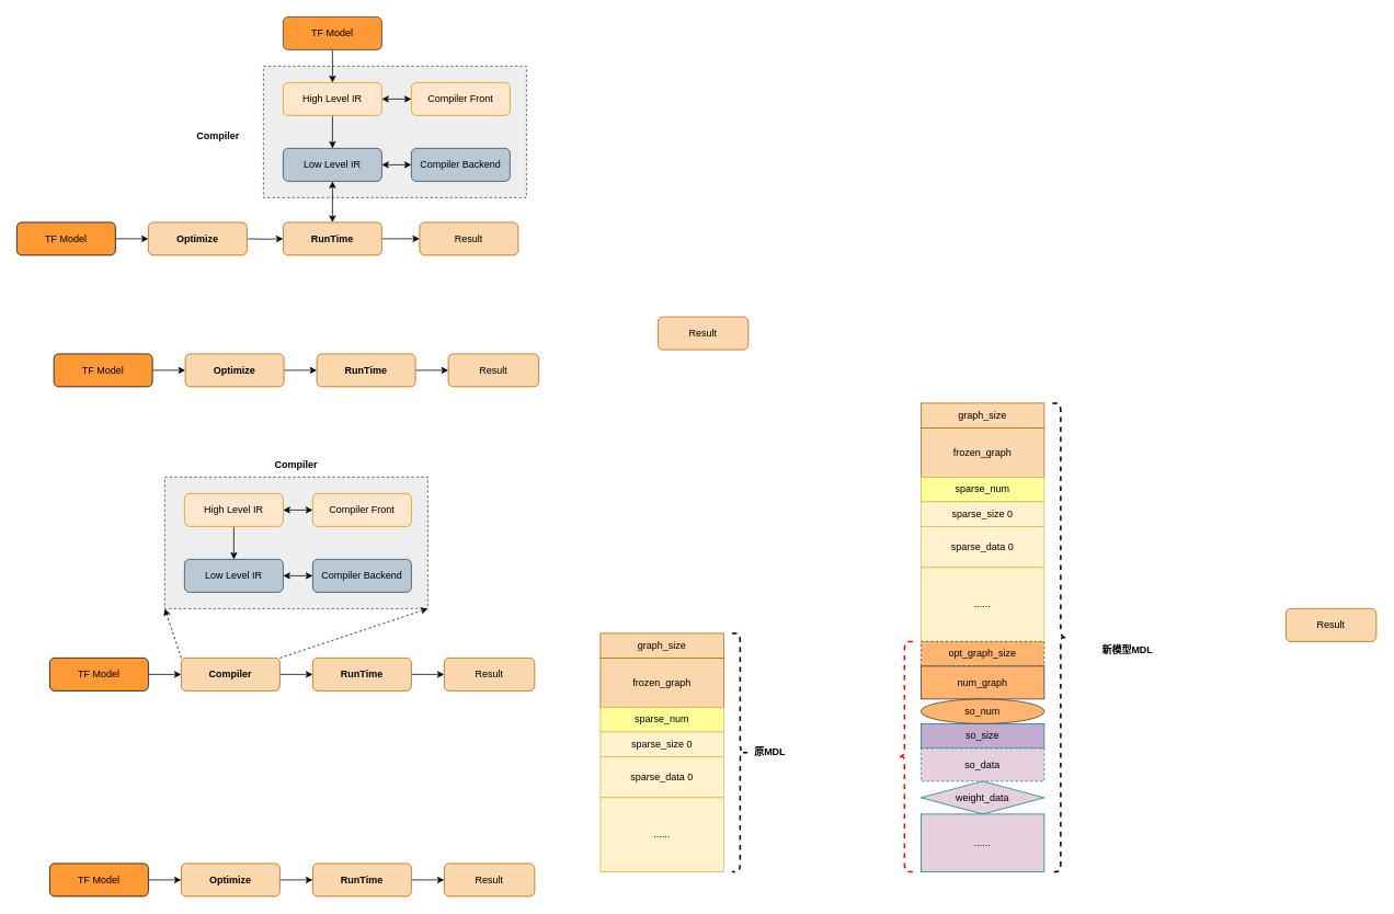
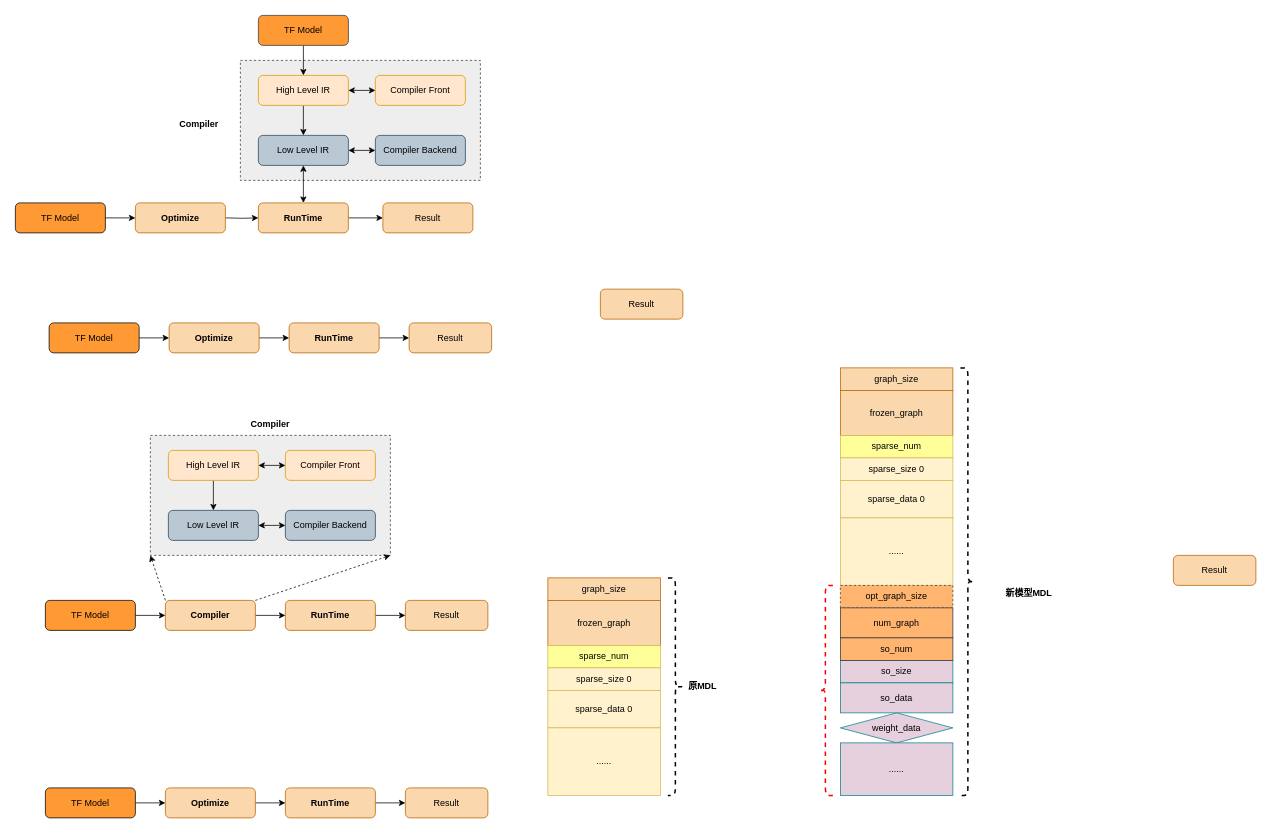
  <mxCell id="0" />
  <mxCell id="1" parent="0" />
  <mxCell id="2" value="" style="rounded=0;whiteSpace=wrap;html=1;fontSize=12;glass=0;strokeWidth=1;shadow=0;fillColor=#eeeeee;strokeColor=#36393d;dashed=1;" parent="1" vertex="1"><mxGeometry x="320" y="80" width="320" height="160" as="geometry" /></mxCell>
  <mxCell id="3" value="Compiler Front" style="rounded=1;whiteSpace=wrap;html=1;fontSize=12;glass=0;strokeWidth=1;shadow=0;fillColor=#ffe6cc;strokeColor=#d79b00;" parent="1" vertex="1"><mxGeometry x="500" y="100" width="120" height="40" as="geometry" /></mxCell>
  <mxCell id="4" style="edgeStyle=orthogonalEdgeStyle;rounded=0;orthogonalLoop=1;jettySize=auto;html=1;exitX=0.5;exitY=1;exitDx=0;exitDy=0;" parent="1" source="6" target="9" edge="1"><mxGeometry relative="1" as="geometry" /></mxCell>
  <mxCell id="5" style="edgeStyle=orthogonalEdgeStyle;rounded=0;orthogonalLoop=1;jettySize=auto;html=1;exitX=1;exitY=0.5;exitDx=0;exitDy=0;entryX=0;entryY=0.5;entryDx=0;entryDy=0;startArrow=classic;startFill=1;" parent="1" source="6" target="3" edge="1"><mxGeometry relative="1" as="geometry" /></mxCell>
  <mxCell id="6" value="High Level IR" style="rounded=1;whiteSpace=wrap;html=1;fontSize=12;glass=0;strokeWidth=1;shadow=0;fillColor=#ffe6cc;strokeColor=#d79b00;" parent="1" vertex="1"><mxGeometry x="344" y="100" width="120" height="40" as="geometry" /></mxCell>
  <mxCell id="7" style="edgeStyle=orthogonalEdgeStyle;rounded=0;orthogonalLoop=1;jettySize=auto;html=1;exitX=1;exitY=0.5;exitDx=0;exitDy=0;entryX=0;entryY=0.5;entryDx=0;entryDy=0;startArrow=classic;startFill=1;" parent="1" source="9" target="10" edge="1"><mxGeometry relative="1" as="geometry" /></mxCell>
  <mxCell id="8" style="edgeStyle=orthogonalEdgeStyle;rounded=0;orthogonalLoop=1;jettySize=auto;html=1;exitX=0.5;exitY=1;exitDx=0;exitDy=0;entryX=0.5;entryY=0;entryDx=0;entryDy=0;startArrow=classic;startFill=1;" parent="1" source="9" target="17" edge="1"><mxGeometry relative="1" as="geometry" /></mxCell>
  <mxCell id="9" value="Low Level IR" style="rounded=1;whiteSpace=wrap;html=1;fontSize=12;glass=0;strokeWidth=1;shadow=0;fillColor=#bac8d3;strokeColor=#23445d;" parent="1" vertex="1"><mxGeometry x="344" y="180" width="120" height="40" as="geometry" /></mxCell>
  <mxCell id="10" value="Compiler Backend" style="rounded=1;whiteSpace=wrap;html=1;fontSize=12;glass=0;strokeWidth=1;shadow=0;fillColor=#bac8d3;strokeColor=#23445d;" parent="1" vertex="1"><mxGeometry x="500" y="180" width="120" height="40" as="geometry" /></mxCell>
  <mxCell id="11" style="edgeStyle=orthogonalEdgeStyle;rounded=0;orthogonalLoop=1;jettySize=auto;html=1;exitX=0.5;exitY=1;exitDx=0;exitDy=0;entryX=0.5;entryY=0;entryDx=0;entryDy=0;" parent="1" source="12" target="6" edge="1"><mxGeometry relative="1" as="geometry" /></mxCell>
  <mxCell id="12" value="TF Model" style="rounded=1;whiteSpace=wrap;html=1;fontSize=12;glass=0;strokeWidth=1;shadow=0;fillColor=#FF9933;strokeColor=#36393d;" parent="1" vertex="1"><mxGeometry x="344" y="20" width="120" height="40" as="geometry" /></mxCell>
  <mxCell id="13" style="edgeStyle=orthogonalEdgeStyle;rounded=0;orthogonalLoop=1;jettySize=auto;html=1;exitX=1;exitY=0.5;exitDx=0;exitDy=0;entryX=0;entryY=0.5;entryDx=0;entryDy=0;startArrow=none;startFill=0;" parent="1" target="17" edge="1"><mxGeometry relative="1" as="geometry"><mxPoint x="300" y="290" as="sourcePoint" /></mxGeometry></mxCell>
  <mxCell id="14" style="edgeStyle=orthogonalEdgeStyle;rounded=0;orthogonalLoop=1;jettySize=auto;html=1;exitX=1;exitY=0.5;exitDx=0;exitDy=0;entryX=0;entryY=0.5;entryDx=0;entryDy=0;startArrow=none;startFill=0;" parent="1" source="15" target="20" edge="1"><mxGeometry relative="1" as="geometry" /></mxCell>
  <mxCell id="15" value="TF Model" style="rounded=1;whiteSpace=wrap;html=1;fontSize=12;glass=0;strokeWidth=1;shadow=0;fillColor=#FF9933;" parent="1" vertex="1"><mxGeometry x="20" y="270" width="120" height="40" as="geometry" /></mxCell>
  <mxCell id="16" style="edgeStyle=orthogonalEdgeStyle;rounded=0;orthogonalLoop=1;jettySize=auto;html=1;exitX=1;exitY=0.5;exitDx=0;exitDy=0;entryX=0;entryY=0.5;entryDx=0;entryDy=0;startArrow=none;startFill=0;" parent="1" source="17" target="18" edge="1"><mxGeometry relative="1" as="geometry" /></mxCell>
  <mxCell id="17" value="&lt;b&gt;RunTime&lt;/b&gt;" style="rounded=1;whiteSpace=wrap;html=1;fontSize=12;glass=0;strokeWidth=1;shadow=0;fillColor=#fad7ac;strokeColor=#b46504;" parent="1" vertex="1"><mxGeometry x="344" y="270" width="120" height="40" as="geometry" /></mxCell>
  <mxCell id="18" value="Result" style="rounded=1;whiteSpace=wrap;html=1;fontSize=12;glass=0;strokeWidth=1;shadow=0;fillColor=#fad7ac;strokeColor=#b46504;" parent="1" vertex="1"><mxGeometry x="510" y="270" width="120" height="40" as="geometry" /></mxCell>
  <mxCell id="19" value="Compiler" style="text;html=1;strokeColor=none;fillColor=none;align=center;verticalAlign=middle;whiteSpace=wrap;rounded=0;dashed=1;fontStyle=1" parent="1" vertex="1"><mxGeometry x="220" y="150" width="90" height="30" as="geometry" /></mxCell>
  <mxCell id="20" value="Optimize" style="rounded=1;whiteSpace=wrap;html=1;fontSize=12;glass=0;strokeWidth=1;shadow=0;fillColor=#fad7ac;strokeColor=#b46504;fontStyle=1" parent="1" vertex="1"><mxGeometry x="180" y="270" width="120" height="40" as="geometry" /></mxCell>
  <mxCell id="21" style="edgeStyle=orthogonalEdgeStyle;rounded=0;orthogonalLoop=1;jettySize=auto;html=1;exitX=1;exitY=0.5;exitDx=0;exitDy=0;entryX=0;entryY=0.5;entryDx=0;entryDy=0;startArrow=none;startFill=0;" parent="1" source="22" target="36" edge="1"><mxGeometry relative="1" as="geometry" /></mxCell>
  <mxCell id="22" value="TF Model" style="rounded=1;whiteSpace=wrap;html=1;fontSize=12;glass=0;strokeWidth=1;shadow=0;fillColor=#FF9933;" parent="1" vertex="1"><mxGeometry x="60" y="800" width="120" height="40" as="geometry" /></mxCell>
  <mxCell id="23" style="edgeStyle=orthogonalEdgeStyle;rounded=0;orthogonalLoop=1;jettySize=auto;html=1;exitX=1;exitY=0.5;exitDx=0;exitDy=0;entryX=0;entryY=0.5;entryDx=0;entryDy=0;startArrow=none;startFill=0;" parent="1" source="24" target="25" edge="1"><mxGeometry relative="1" as="geometry" /></mxCell>
  <mxCell id="24" value="&lt;b&gt;RunTime&lt;/b&gt;" style="rounded=1;whiteSpace=wrap;html=1;fontSize=12;glass=0;strokeWidth=1;shadow=0;fillColor=#fad7ac;strokeColor=#b46504;" parent="1" vertex="1"><mxGeometry x="380" y="800" width="120" height="40" as="geometry" /></mxCell>
  <mxCell id="25" value="Result" style="rounded=1;whiteSpace=wrap;html=1;fontSize=12;glass=0;strokeWidth=1;shadow=0;fillColor=#fad7ac;strokeColor=#b46504;" parent="1" vertex="1"><mxGeometry x="540" y="800" width="110" height="40" as="geometry" /></mxCell>
  <mxCell id="26" value="Compiler" style="text;html=1;strokeColor=none;fillColor=none;align=center;verticalAlign=middle;whiteSpace=wrap;rounded=0;dashed=1;fontStyle=1" parent="1" vertex="1"><mxGeometry x="315" y="550" width="90" height="30" as="geometry" /></mxCell>
  <mxCell id="27" value="" style="rounded=0;whiteSpace=wrap;html=1;fontSize=12;glass=0;strokeWidth=1;shadow=0;fillColor=#eeeeee;strokeColor=#36393d;dashed=1;" parent="1" vertex="1"><mxGeometry x="200" y="580" width="320" height="160" as="geometry" /></mxCell>
  <mxCell id="28" value="Compiler Front" style="rounded=1;whiteSpace=wrap;html=1;fontSize=12;glass=0;strokeWidth=1;shadow=0;fillColor=#ffe6cc;strokeColor=#d79b00;" parent="1" vertex="1"><mxGeometry x="380" y="600" width="120" height="40" as="geometry" /></mxCell>
  <mxCell id="29" style="edgeStyle=orthogonalEdgeStyle;rounded=0;orthogonalLoop=1;jettySize=auto;html=1;exitX=0.5;exitY=1;exitDx=0;exitDy=0;" parent="1" source="31" target="33" edge="1"><mxGeometry relative="1" as="geometry" /></mxCell>
  <mxCell id="30" style="edgeStyle=orthogonalEdgeStyle;rounded=0;orthogonalLoop=1;jettySize=auto;html=1;exitX=1;exitY=0.5;exitDx=0;exitDy=0;entryX=0;entryY=0.5;entryDx=0;entryDy=0;startArrow=classic;startFill=1;" parent="1" source="31" target="28" edge="1"><mxGeometry relative="1" as="geometry" /></mxCell>
  <mxCell id="31" value="High Level IR" style="rounded=1;whiteSpace=wrap;html=1;fontSize=12;glass=0;strokeWidth=1;shadow=0;fillColor=#ffe6cc;strokeColor=#d79b00;" parent="1" vertex="1"><mxGeometry x="224" y="600" width="120" height="40" as="geometry" /></mxCell>
  <mxCell id="32" style="edgeStyle=orthogonalEdgeStyle;rounded=0;orthogonalLoop=1;jettySize=auto;html=1;exitX=1;exitY=0.5;exitDx=0;exitDy=0;entryX=0;entryY=0.5;entryDx=0;entryDy=0;startArrow=classic;startFill=1;" parent="1" source="33" target="34" edge="1"><mxGeometry relative="1" as="geometry" /></mxCell>
  <mxCell id="33" value="Low Level IR" style="rounded=1;whiteSpace=wrap;html=1;fontSize=12;glass=0;strokeWidth=1;shadow=0;fillColor=#bac8d3;strokeColor=#23445d;" parent="1" vertex="1"><mxGeometry x="224" y="680" width="120" height="40" as="geometry" /></mxCell>
  <mxCell id="34" value="Compiler Backend" style="rounded=1;whiteSpace=wrap;html=1;fontSize=12;glass=0;strokeWidth=1;shadow=0;fillColor=#bac8d3;strokeColor=#23445d;" parent="1" vertex="1"><mxGeometry x="380" y="680" width="120" height="40" as="geometry" /></mxCell>
  <mxCell id="35" style="edgeStyle=orthogonalEdgeStyle;rounded=0;orthogonalLoop=1;jettySize=auto;html=1;exitX=1;exitY=0.5;exitDx=0;exitDy=0;entryX=0;entryY=0.5;entryDx=0;entryDy=0;startArrow=none;startFill=0;" parent="1" source="36" target="24" edge="1"><mxGeometry relative="1" as="geometry" /></mxCell>
  <mxCell id="36" value="Compiler" style="rounded=1;whiteSpace=wrap;html=1;fontSize=12;glass=0;strokeWidth=1;shadow=0;fillColor=#fad7ac;strokeColor=#b46504;fontStyle=1" parent="1" vertex="1"><mxGeometry x="220" y="800" width="120" height="40" as="geometry" /></mxCell>
  <mxCell id="37" style="edgeStyle=orthogonalEdgeStyle;rounded=0;orthogonalLoop=1;jettySize=auto;html=1;exitX=1;exitY=0.5;exitDx=0;exitDy=0;entryX=0;entryY=0.5;entryDx=0;entryDy=0;startArrow=none;startFill=0;" parent="1" source="38" target="43" edge="1"><mxGeometry relative="1" as="geometry" /></mxCell>
  <mxCell id="38" value="TF Model" style="rounded=1;whiteSpace=wrap;html=1;fontSize=12;glass=0;strokeWidth=1;shadow=0;fillColor=#FF9933;" parent="1" vertex="1"><mxGeometry x="60" y="1050" width="120" height="40" as="geometry" /></mxCell>
  <mxCell id="39" style="edgeStyle=orthogonalEdgeStyle;rounded=0;orthogonalLoop=1;jettySize=auto;html=1;exitX=1;exitY=0.5;exitDx=0;exitDy=0;entryX=0;entryY=0.5;entryDx=0;entryDy=0;startArrow=none;startFill=0;" parent="1" source="40" target="41" edge="1"><mxGeometry relative="1" as="geometry" /></mxCell>
  <mxCell id="40" value="&lt;b&gt;RunTime&lt;/b&gt;" style="rounded=1;whiteSpace=wrap;html=1;fontSize=12;glass=0;strokeWidth=1;shadow=0;fillColor=#fad7ac;strokeColor=#b46504;" parent="1" vertex="1"><mxGeometry x="380" y="1050" width="120" height="40" as="geometry" /></mxCell>
  <mxCell id="41" value="Result" style="rounded=1;whiteSpace=wrap;html=1;fontSize=12;glass=0;strokeWidth=1;shadow=0;fillColor=#fad7ac;strokeColor=#b46504;" parent="1" vertex="1"><mxGeometry x="540" y="1050" width="110" height="40" as="geometry" /></mxCell>
  <mxCell id="42" style="edgeStyle=orthogonalEdgeStyle;rounded=0;orthogonalLoop=1;jettySize=auto;html=1;exitX=1;exitY=0.5;exitDx=0;exitDy=0;entryX=0;entryY=0.5;entryDx=0;entryDy=0;startArrow=none;startFill=0;" parent="1" source="43" target="40" edge="1"><mxGeometry relative="1" as="geometry" /></mxCell>
  <mxCell id="43" value="Optimize" style="rounded=1;whiteSpace=wrap;html=1;fontSize=12;glass=0;strokeWidth=1;shadow=0;fillColor=#fad7ac;strokeColor=#b46504;fontStyle=1" parent="1" vertex="1"><mxGeometry x="220" y="1050" width="120" height="40" as="geometry" /></mxCell>
  <mxCell id="44" value="" style="endArrow=classic;startArrow=none;html=1;rounded=0;startFill=0;exitX=1;exitY=0;exitDx=0;exitDy=0;dashed=1;entryX=1;entryY=1;entryDx=0;entryDy=0;" parent="1" source="36" target="27" edge="1"><mxGeometry width="50" height="50" relative="1" as="geometry"><mxPoint x="390" y="790" as="sourcePoint" /><mxPoint x="440" y="740" as="targetPoint" /></mxGeometry></mxCell>
  <mxCell id="45" value="" style="endArrow=classic;startArrow=none;html=1;rounded=0;startFill=0;exitX=0;exitY=0;exitDx=0;exitDy=0;entryX=0;entryY=1;entryDx=0;entryDy=0;dashed=1;" parent="1" source="36" target="27" edge="1"><mxGeometry width="50" height="50" relative="1" as="geometry"><mxPoint x="380" y="880" as="sourcePoint" /><mxPoint x="120" y="740" as="targetPoint" /></mxGeometry></mxCell>
  <mxCell id="46" style="edgeStyle=orthogonalEdgeStyle;rounded=0;orthogonalLoop=1;jettySize=auto;html=1;exitX=1;exitY=0.5;exitDx=0;exitDy=0;entryX=0;entryY=0.5;entryDx=0;entryDy=0;startArrow=none;startFill=0;" parent="1" source="47" target="52" edge="1"><mxGeometry relative="1" as="geometry" /></mxCell>
  <mxCell id="47" value="TF Model" style="rounded=1;whiteSpace=wrap;html=1;fontSize=12;glass=0;strokeWidth=1;shadow=0;fillColor=#FF9933;" parent="1" vertex="1"><mxGeometry x="65" y="430" width="120" height="40" as="geometry" /></mxCell>
  <mxCell id="48" style="edgeStyle=orthogonalEdgeStyle;rounded=0;orthogonalLoop=1;jettySize=auto;html=1;exitX=1;exitY=0.5;exitDx=0;exitDy=0;entryX=0;entryY=0.5;entryDx=0;entryDy=0;startArrow=none;startFill=0;" parent="1" source="49" target="50" edge="1"><mxGeometry relative="1" as="geometry" /></mxCell>
  <mxCell id="49" value="&lt;b&gt;RunTime&lt;/b&gt;" style="rounded=1;whiteSpace=wrap;html=1;fontSize=12;glass=0;strokeWidth=1;shadow=0;fillColor=#fad7ac;strokeColor=#b46504;" parent="1" vertex="1"><mxGeometry x="385" y="430" width="120" height="40" as="geometry" /></mxCell>
  <mxCell id="50" value="Result" style="rounded=1;whiteSpace=wrap;html=1;fontSize=12;glass=0;strokeWidth=1;shadow=0;fillColor=#fad7ac;strokeColor=#b46504;" parent="1" vertex="1"><mxGeometry x="545" y="430" width="110" height="40" as="geometry" /></mxCell>
  <mxCell id="51" style="edgeStyle=orthogonalEdgeStyle;rounded=0;orthogonalLoop=1;jettySize=auto;html=1;exitX=1;exitY=0.5;exitDx=0;exitDy=0;entryX=0;entryY=0.5;entryDx=0;entryDy=0;startArrow=none;startFill=0;" parent="1" source="52" target="49" edge="1"><mxGeometry relative="1" as="geometry" /></mxCell>
  <mxCell id="52" value="Optimize" style="rounded=1;whiteSpace=wrap;html=1;fontSize=12;glass=0;strokeWidth=1;shadow=0;fillColor=#fad7ac;strokeColor=#b46504;fontStyle=1" parent="1" vertex="1"><mxGeometry x="225" y="430" width="120" height="40" as="geometry" /></mxCell>
  <mxCell id="53" value="graph_size" style="rounded=0;whiteSpace=wrap;html=1;fontSize=12;glass=0;strokeWidth=1;shadow=0;fillColor=#fad7ac;strokeColor=#b46504;" parent="1" vertex="1"><mxGeometry x="730" y="770" width="150" height="30" as="geometry" /></mxCell>
  <mxCell id="54" value="Result" style="rounded=1;whiteSpace=wrap;html=1;fontSize=12;glass=0;strokeWidth=1;shadow=0;fillColor=#fad7ac;strokeColor=#b46504;" parent="1" vertex="1"><mxGeometry x="800" y="385" width="110" height="40" as="geometry" /></mxCell>
  <mxCell id="55" value="frozen_graph" style="rounded=0;whiteSpace=wrap;html=1;fontSize=12;glass=0;strokeWidth=1;shadow=0;fillColor=#fad7ac;strokeColor=#b46504;" parent="1" vertex="1"><mxGeometry x="730" y="800" width="150" height="60" as="geometry" /></mxCell>
  <mxCell id="56" value="sparse_num" style="rounded=0;whiteSpace=wrap;html=1;fontSize=12;glass=0;strokeWidth=1;shadow=0;fillColor=#FFFF99;strokeColor=#d6b656;" parent="1" vertex="1"><mxGeometry x="730" y="860" width="150" height="30" as="geometry" /></mxCell>
  <mxCell id="57" value="sparse_size 0" style="rounded=0;whiteSpace=wrap;html=1;fontSize=12;glass=0;strokeWidth=1;shadow=0;fillColor=#fff2cc;strokeColor=#d6b656;" parent="1" vertex="1"><mxGeometry x="730" y="890" width="150" height="30" as="geometry" /></mxCell>
  <mxCell id="58" value="sparse_data 0" style="rounded=0;whiteSpace=wrap;html=1;fontSize=12;glass=0;strokeWidth=1;shadow=0;fillColor=#fff2cc;strokeColor=#d6b656;" parent="1" vertex="1"><mxGeometry x="730" y="920" width="150" height="50" as="geometry" /></mxCell>
  <mxCell id="59" value="......" style="rounded=0;whiteSpace=wrap;html=1;fontSize=12;glass=0;strokeWidth=1;shadow=0;fillColor=#fff2cc;strokeColor=#d6b656;" parent="1" vertex="1"><mxGeometry x="730" y="970" width="150" height="90" as="geometry" /></mxCell>
  <mxCell id="60" value="graph_size" style="rounded=0;whiteSpace=wrap;html=1;fontSize=12;glass=0;strokeWidth=1;shadow=0;fillColor=#fad7ac;strokeColor=#b46504;" parent="1" vertex="1"><mxGeometry x="1120" y="490" width="150" height="30" as="geometry" /></mxCell>
  <mxCell id="61" value="frozen_graph" style="rounded=0;whiteSpace=wrap;html=1;fontSize=12;glass=0;strokeWidth=1;shadow=0;fillColor=#fad7ac;strokeColor=#b46504;" parent="1" vertex="1"><mxGeometry x="1120" y="520" width="150" height="60" as="geometry" /></mxCell>
  <mxCell id="62" value="sparse_num" style="rounded=0;whiteSpace=wrap;html=1;fontSize=12;glass=0;strokeWidth=1;shadow=0;fillColor=#FFFF99;strokeColor=#d6b656;" parent="1" vertex="1"><mxGeometry x="1120" y="580" width="150" height="30" as="geometry" /></mxCell>
  <mxCell id="63" value="sparse_size 0" style="rounded=0;whiteSpace=wrap;html=1;fontSize=12;glass=0;strokeWidth=1;shadow=0;fillColor=#fff2cc;strokeColor=#d6b656;" parent="1" vertex="1"><mxGeometry x="1120" y="610" width="150" height="30" as="geometry" /></mxCell>
  <mxCell id="64" value="sparse_data 0" style="rounded=0;whiteSpace=wrap;html=1;fontSize=12;glass=0;strokeWidth=1;shadow=0;fillColor=#fff2cc;strokeColor=#d6b656;" parent="1" vertex="1"><mxGeometry x="1120" y="640" width="150" height="50" as="geometry" /></mxCell>
  <mxCell id="65" value="......" style="rounded=0;whiteSpace=wrap;html=1;fontSize=12;glass=0;strokeWidth=1;shadow=0;fillColor=#fff2cc;strokeColor=#d6b656;" parent="1" vertex="1"><mxGeometry x="1120" y="690" width="150" height="90" as="geometry" /></mxCell>
  <mxCell id="66" value="opt_graph_size" style="rounded=0;whiteSpace=wrap;html=1;fontSize=12;glass=0;strokeWidth=1;shadow=0;fillColor=#FFB570;strokeColor=#36393d;dashed=1;" parent="1" vertex="1"><mxGeometry x="1120" y="780" width="150" height="30" as="geometry" /></mxCell>
  <mxCell id="67" value="num_graph" style="rounded=0;whiteSpace=wrap;html=1;fontSize=12;glass=0;strokeWidth=1;shadow=0;fillColor=#FFB570;strokeColor=#36393d;" parent="1" vertex="1"><mxGeometry x="1120" y="810" width="150" height="40" as="geometry" /></mxCell>
- <mxCell id="68" value="so_size" style="rounded=0;whiteSpace=wrap;html=1;fontSize=12;glass=0;strokeWidth=1;shadow=0;fillColor=#C3ABD0;strokeColor=#0e8088;" parent="1" vertex="1"><mxGeometry x="1120" y="880" width="150" height="30" as="geometry" /></mxCell>
- <mxCell id="69" value="so_data" style="rounded=0;whiteSpace=wrap;html=1;fontSize=12;glass=0;strokeWidth=1;shadow=0;fillColor=#E6D0DE;strokeColor=#0e8088;dashed=1;" parent="1" vertex="1"><mxGeometry x="1120" y="910" width="150" height="40" as="geometry" /></mxCell>
+ <mxCell id="68" value="so_size" style="rounded=0;whiteSpace=wrap;html=1;fontSize=12;glass=0;strokeWidth=1;shadow=0;fillColor=#e6d0de;strokeColor=#0e8088;" parent="1" vertex="1"><mxGeometry x="1120" y="880" width="150" height="30" as="geometry" /></mxCell>
+ <mxCell id="69" value="so_data" style="rounded=0;whiteSpace=wrap;html=1;fontSize=12;glass=0;strokeWidth=1;shadow=0;fillColor=#E6D0DE;strokeColor=#0e8088;" parent="1" vertex="1"><mxGeometry x="1120" y="910" width="150" height="40" as="geometry" /></mxCell>
  <mxCell id="70" value="weight_data" style="rhombus;whiteSpace=wrap;html=1;fontSize=12;glass=0;strokeWidth=1;shadow=0;fillColor=#E6D0DE;strokeColor=#0e8088;" parent="1" vertex="1"><mxGeometry x="1120" y="950" width="150" height="40" as="geometry" /></mxCell>
  <mxCell id="71" value="......" style="rounded=0;whiteSpace=wrap;html=1;fontSize=12;glass=0;strokeWidth=1;shadow=0;fillColor=#E6D0DE;strokeColor=#0e8088;" parent="1" vertex="1"><mxGeometry x="1120" y="990" width="150" height="70" as="geometry" /></mxCell>
- <mxCell id="72" value="so_num" style="ellipse;whiteSpace=wrap;html=1;fontSize=12;glass=0;strokeWidth=1;shadow=0;fillColor=#FFB570;strokeColor=#36393d;" parent="1" vertex="1"><mxGeometry x="1120" y="850" width="150" height="30" as="geometry" /></mxCell>
+ <mxCell id="72" value="so_num" style="rounded=0;whiteSpace=wrap;html=1;fontSize=12;glass=0;strokeWidth=1;shadow=0;fillColor=#FFB570;strokeColor=#36393d;" parent="1" vertex="1"><mxGeometry x="1120" y="850" width="150" height="30" as="geometry" /></mxCell>
  <mxCell id="73" value="" style="shape=curlyBracket;whiteSpace=wrap;html=1;rounded=1;flipH=1;dashed=1;fillColor=#FF9933;strokeWidth=2;" parent="1" vertex="1"><mxGeometry x="1280" y="490" width="20" height="570" as="geometry" /></mxCell>
  <mxCell id="74" value="" style="shape=curlyBracket;whiteSpace=wrap;html=1;rounded=1;flipH=1;dashed=1;fillColor=#FF9933;strokeWidth=2;" parent="1" vertex="1"><mxGeometry x="890" y="770" width="20" height="290" as="geometry" /></mxCell>
  <mxCell id="75" value="&lt;font style=&quot;font-size: 12px;&quot;&gt;原MDL&lt;/font&gt;" style="text;strokeColor=none;fillColor=none;html=1;fontSize=24;fontStyle=1;verticalAlign=middle;align=center;rounded=0;dashed=1;" parent="1" vertex="1"><mxGeometry x="906" y="896" width="60" height="30" as="geometry" /></mxCell>
  <mxCell id="76" value="" style="shape=curlyBracket;whiteSpace=wrap;html=1;rounded=1;dashed=1;fontSize=12;strokeColor=#FF0000;fillColor=#FF0000;strokeWidth=2;" parent="1" vertex="1"><mxGeometry x="1090" y="780" width="20" height="280" as="geometry" /></mxCell>
  <mxCell id="77" value="&lt;font style=&quot;font-size: 12px;&quot;&gt;新模型MDL&lt;/font&gt;" style="text;strokeColor=none;fillColor=none;html=1;fontSize=24;fontStyle=1;verticalAlign=middle;align=center;rounded=0;dashed=1;" parent="1" vertex="1"><mxGeometry x="1341" y="771" width="60" height="30" as="geometry" /></mxCell>
  <mxCell id="78" value="Result" style="rounded=1;whiteSpace=wrap;html=1;fontSize=12;glass=0;strokeWidth=1;shadow=0;fillColor=#fad7ac;strokeColor=#b46504;" parent="1" vertex="1"><mxGeometry x="1564" y="740" width="110" height="40" as="geometry" /></mxCell>
